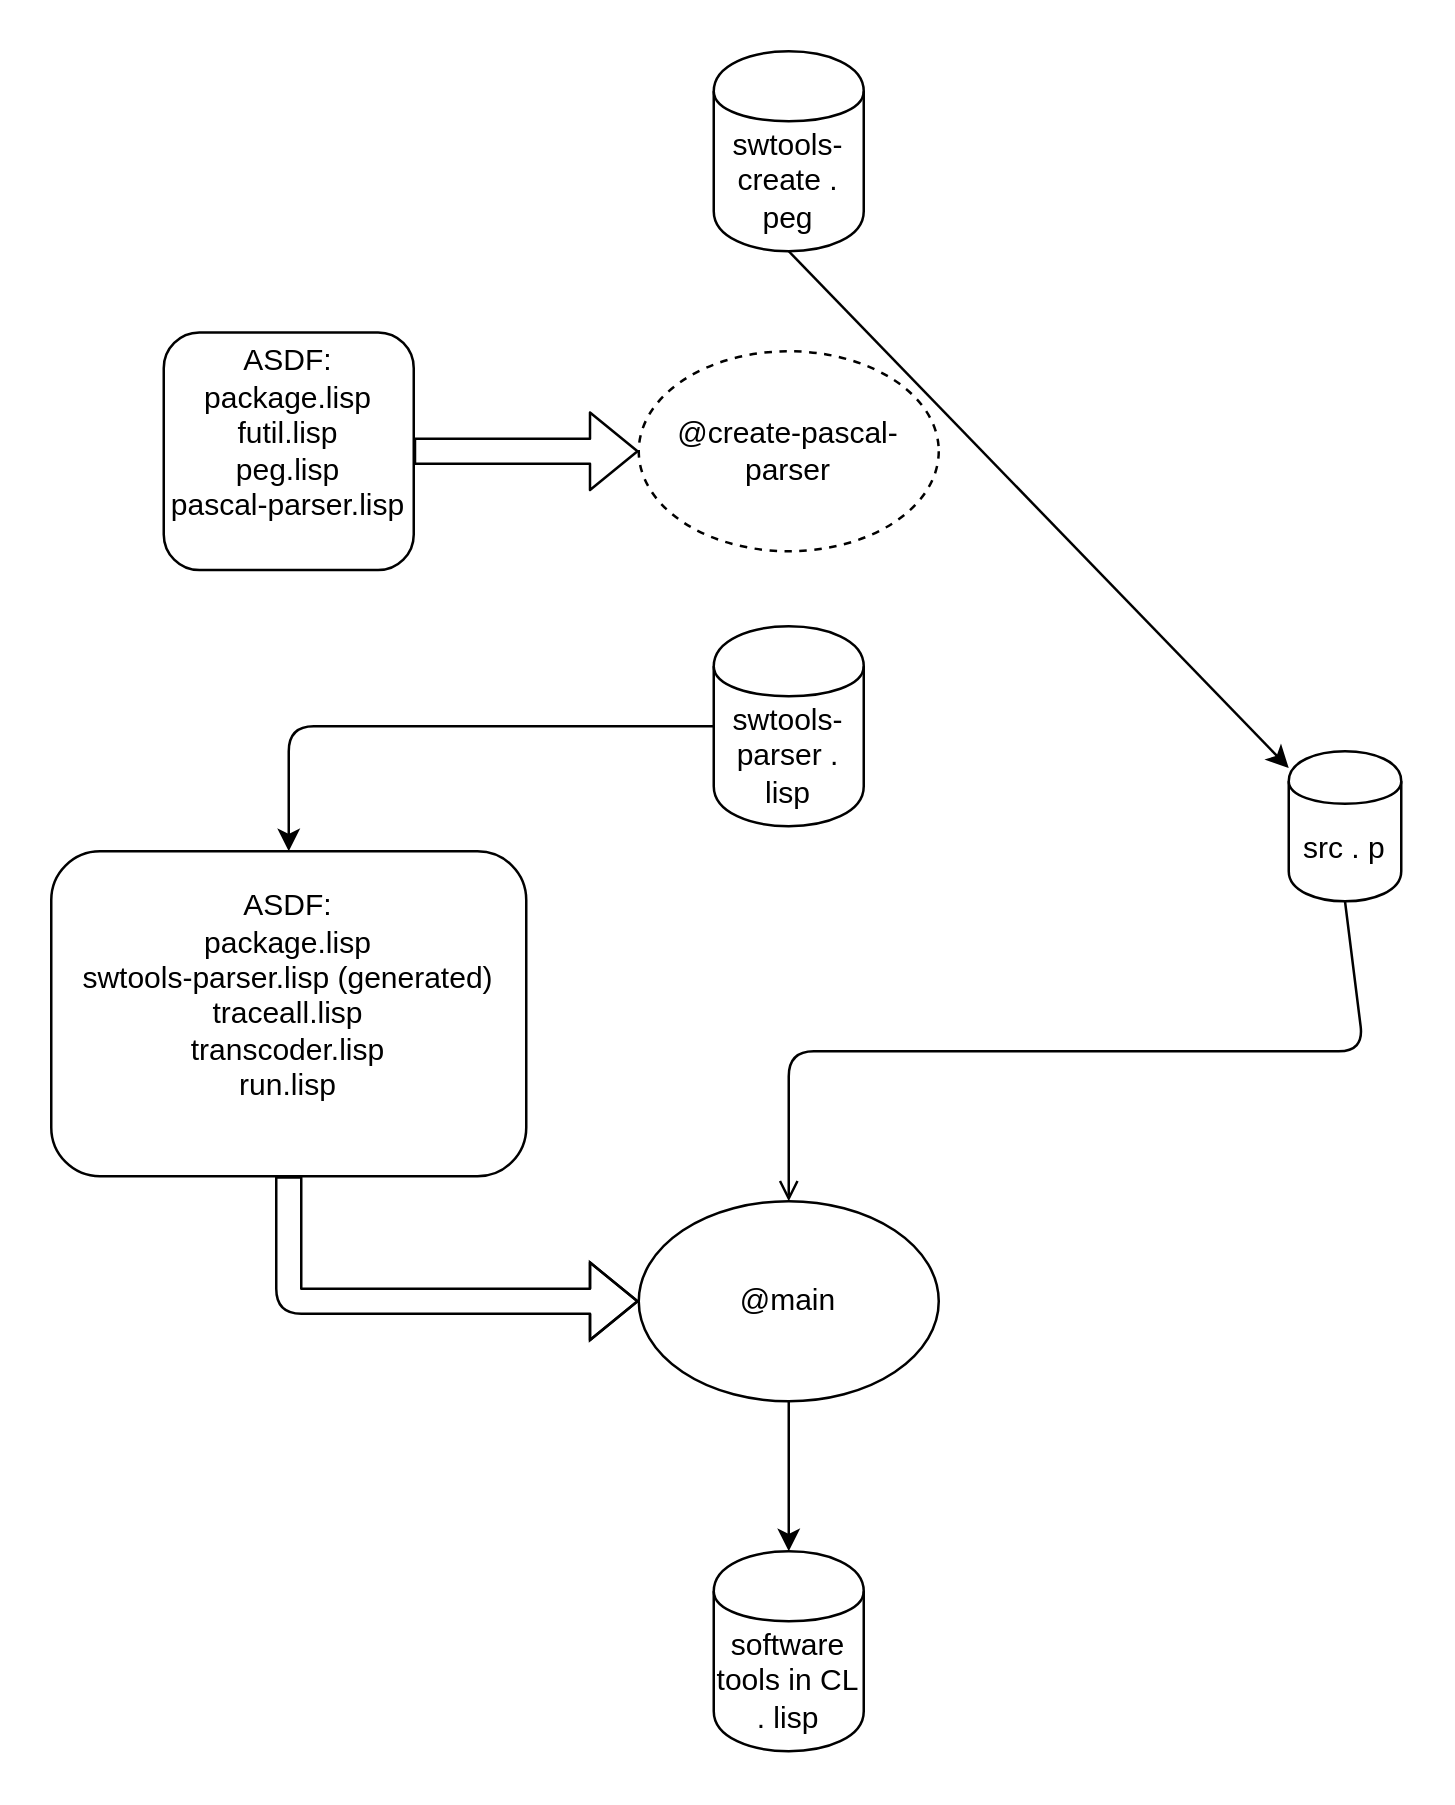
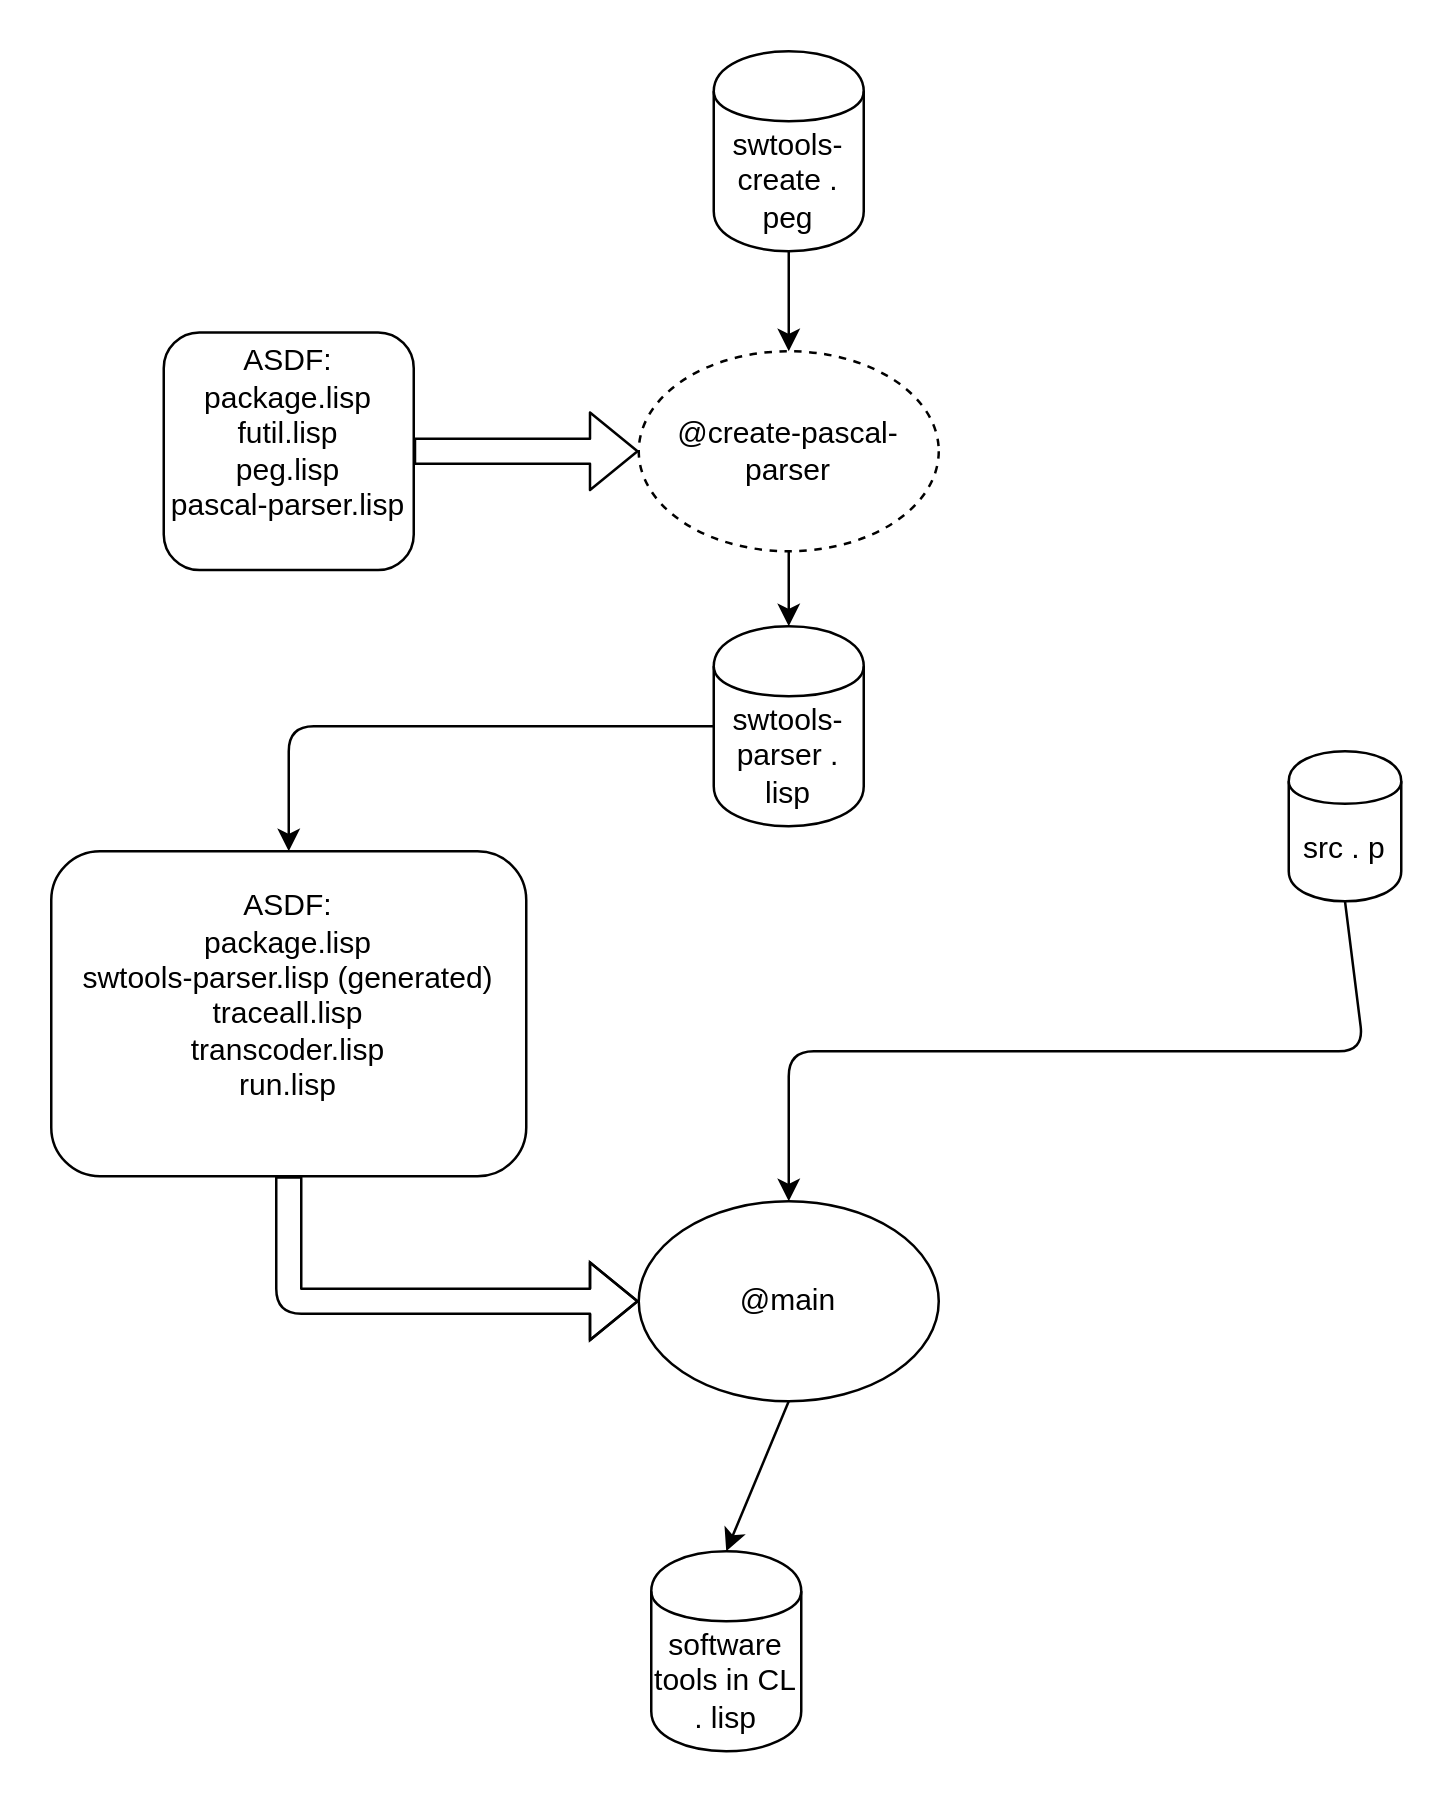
  <mxCell id="0" />
  <mxCell id="1" parent="0" />
  <mxCell id="2" value="swtools-parser . lisp" style="shape=cylinder;whiteSpace=wrap;html=1;boundedLbl=1;backgroundOutline=1;" vertex="1" parent="1"><mxGeometry x="285" y="250" width="60" height="80" as="geometry" /></mxCell>
- <mxCell id="3" value="software tools in CL . lisp" style="shape=cylinder;whiteSpace=wrap;html=1;boundedLbl=1;backgroundOutline=1;" vertex="1" parent="1"><mxGeometry x="285" y="620" width="60" height="80" as="geometry" /></mxCell>
+ <mxCell id="3" value="software tools in CL . lisp" style="shape=cylinder;whiteSpace=wrap;html=1;boundedLbl=1;backgroundOutline=1;" vertex="1" parent="1"><mxGeometry x="260" y="620" width="60" height="80" as="geometry" /></mxCell>
  <mxCell id="4" value="swtools-create . peg" style="shape=cylinder;whiteSpace=wrap;html=1;boundedLbl=1;backgroundOutline=1;" vertex="1" parent="1"><mxGeometry x="285" y="20" width="60" height="80" as="geometry" /></mxCell>
  <mxCell id="5" value="src . p" style="shape=cylinder;whiteSpace=wrap;html=1;boundedLbl=1;backgroundOutline=1;" vertex="1" parent="1"><mxGeometry x="515" y="300" width="45" height="60" as="geometry" /></mxCell>
  <mxCell id="6" value="&lt;div&gt;ASDF:&lt;/div&gt;&lt;div&gt;package.lisp&lt;/div&gt;&lt;div&gt;futil.lisp&lt;/div&gt;&lt;div&gt;peg.lisp&lt;/div&gt;&lt;div&gt;pascal-parser.lisp&lt;/div&gt;&lt;div&gt;&lt;br&gt;&lt;/div&gt;" style="rounded=1;whiteSpace=wrap;html=1;" vertex="1" parent="1"><mxGeometry x="65" y="132.5" width="100" height="95" as="geometry" /></mxCell>
  <mxCell id="7" value="@create-pascal-parser" style="ellipse;whiteSpace=wrap;html=1;dashed=1;" vertex="1" parent="1"><mxGeometry x="255" y="140" width="120" height="80" as="geometry" /></mxCell>
- <mxCell id="8" value="" style="endArrow=classic;html=1;exitX=0.5;exitY=1;exitDx=0;exitDy=0;" edge="1" parent="1" source="4" target="5"><mxGeometry width="50" height="50" relative="1" as="geometry"><mxPoint x="45" y="560" as="sourcePoint" /><mxPoint x="95" y="510" as="targetPoint" /></mxGeometry></mxCell>
+ <mxCell id="8" value="" style="endArrow=classic;html=1;entryX=0.5;entryY=0;entryDx=0;entryDy=0;exitX=0.5;exitY=1;exitDx=0;exitDy=0;" edge="1" parent="1" source="4" target="7"><mxGeometry width="50" height="50" relative="1" as="geometry"><mxPoint x="45" y="560" as="sourcePoint" /><mxPoint x="95" y="510" as="targetPoint" /></mxGeometry></mxCell>
+ <mxCell id="9" value="" style="endArrow=classic;html=1;entryX=0.5;entryY=0;entryDx=0;entryDy=0;exitX=0.5;exitY=1;exitDx=0;exitDy=0;" edge="1" parent="1" source="7" target="2"><mxGeometry width="50" height="50" relative="1" as="geometry"><mxPoint x="45" y="560" as="sourcePoint" /><mxPoint x="95" y="510" as="targetPoint" /></mxGeometry></mxCell>
  <mxCell id="10" value="&lt;div&gt;&lt;div&gt;&lt;div&gt;ASDF:&lt;/div&gt;&lt;div&gt;package.lisp&lt;/div&gt;&lt;div&gt;swtools-parser.lisp (generated)&lt;/div&gt;&lt;div&gt;traceall.lisp&lt;/div&gt;&lt;div&gt;transcoder.lisp&lt;/div&gt;&lt;div&gt;run.lisp&lt;/div&gt;&lt;/div&gt;&lt;/div&gt;&lt;div&gt;&lt;br&gt;&lt;/div&gt;" style="rounded=1;whiteSpace=wrap;html=1;" vertex="1" parent="1"><mxGeometry x="20" y="340" width="190" height="130" as="geometry" /></mxCell>
  <mxCell id="11" value="@main" style="ellipse;whiteSpace=wrap;html=1;" vertex="1" parent="1"><mxGeometry x="255" y="480" width="120" height="80" as="geometry" /></mxCell>
- <mxCell id="12" value="" style="endArrow=open;html=1;entryX=0.5;entryY=0;entryDx=0;entryDy=0;exitX=0.5;exitY=1;exitDx=0;exitDy=0;" edge="1" parent="1" source="5" target="11"><mxGeometry width="50" height="50" relative="1" as="geometry"><mxPoint x="25" y="790" as="sourcePoint" /><mxPoint x="75" y="740" as="targetPoint" /><Array as="points"><mxPoint x="545" y="420" /><mxPoint x="315" y="420" /></Array></mxGeometry></mxCell>
+ <mxCell id="12" value="" style="endArrow=classic;html=1;entryX=0.5;entryY=0;entryDx=0;entryDy=0;exitX=0.5;exitY=1;exitDx=0;exitDy=0;" edge="1" parent="1" source="5" target="11"><mxGeometry width="50" height="50" relative="1" as="geometry"><mxPoint x="25" y="790" as="sourcePoint" /><mxPoint x="75" y="740" as="targetPoint" /><Array as="points"><mxPoint x="545" y="420" /><mxPoint x="315" y="420" /></Array></mxGeometry></mxCell>
  <mxCell id="13" value="" style="endArrow=classic;html=1;entryX=0.5;entryY=0;entryDx=0;entryDy=0;exitX=0.5;exitY=1;exitDx=0;exitDy=0;" edge="1" parent="1" source="11" target="3"><mxGeometry width="50" height="50" relative="1" as="geometry"><mxPoint x="25" y="770" as="sourcePoint" /><mxPoint x="75" y="720" as="targetPoint" /></mxGeometry></mxCell>
  <mxCell id="14" value="" style="shape=flexArrow;endArrow=classic;html=1;entryX=0;entryY=0.5;entryDx=0;entryDy=0;" edge="1" parent="1" source="6" target="7"><mxGeometry width="50" height="50" relative="1" as="geometry"><mxPoint x="25" y="770" as="sourcePoint" /><mxPoint x="75" y="720" as="targetPoint" /></mxGeometry></mxCell>
  <mxCell id="15" value="" style="shape=flexArrow;endArrow=classic;html=1;entryX=0;entryY=0.5;entryDx=0;entryDy=0;exitX=0.5;exitY=1;exitDx=0;exitDy=0;" edge="1" parent="1" source="10" target="11"><mxGeometry width="50" height="50" relative="1" as="geometry"><mxPoint x="25" y="770" as="sourcePoint" /><mxPoint x="75" y="720" as="targetPoint" /><Array as="points"><mxPoint x="115" y="520" /></Array></mxGeometry></mxCell>
  <mxCell id="16" value="" style="endArrow=classic;html=1;entryX=0.5;entryY=0;entryDx=0;entryDy=0;exitX=0;exitY=0.5;exitDx=0;exitDy=0;" edge="1" parent="1" source="2" target="10"><mxGeometry width="50" height="50" relative="1" as="geometry"><mxPoint x="25" y="770" as="sourcePoint" /><mxPoint x="75" y="720" as="targetPoint" /><Array as="points"><mxPoint x="115" y="290" /></Array></mxGeometry></mxCell>
